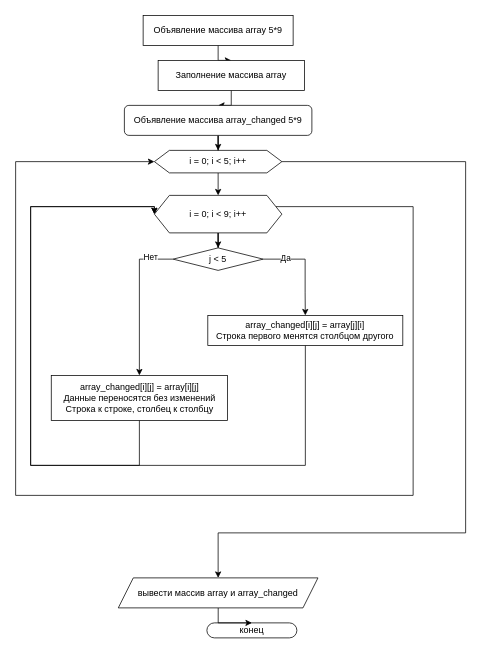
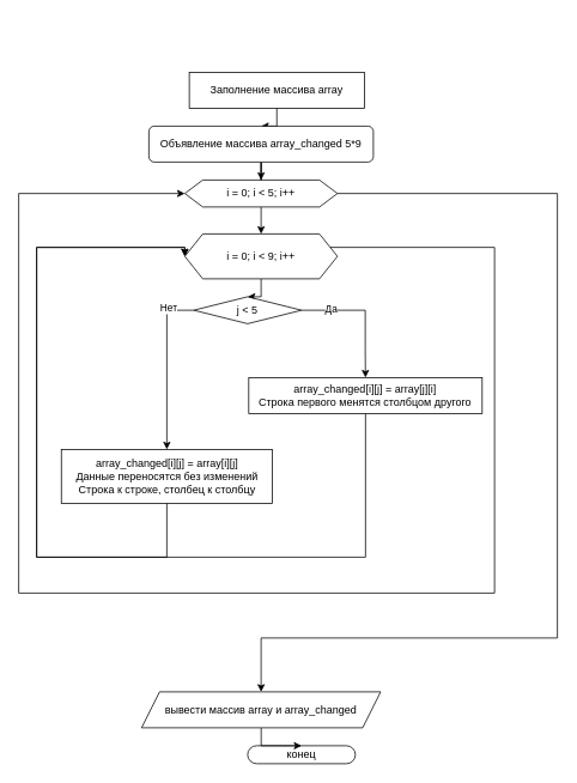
  <mxCell id="0" />
  <mxCell id="1" parent="0" />
  <mxCell id="2" value="конец" style="rounded=1;whiteSpace=wrap;html=1;arcSize=50;" parent="1" vertex="1"><mxGeometry x="275" y="830" width="120" height="20" as="geometry" /></mxCell>
- <mxCell id="3" style="edgeStyle=orthogonalEdgeStyle;rounded=0;orthogonalLoop=1;jettySize=auto;html=1;entryX=0.5;entryY=0;entryDx=0;entryDy=0;" edge="1" parent="1" source="4" target="14"><mxGeometry relative="1" as="geometry" /></mxCell>
- <mxCell id="4" value="Объявление массива array 5*9" style="rounded=0;whiteSpace=wrap;html=1;" parent="1" vertex="1"><mxGeometry x="190" y="20" width="200" height="40" as="geometry" /></mxCell>
  <mxCell id="5" style="edgeStyle=orthogonalEdgeStyle;rounded=0;orthogonalLoop=1;jettySize=auto;html=1;exitX=0.5;exitY=1;exitDx=0;exitDy=0;entryX=0.5;entryY=0;entryDx=0;entryDy=0;" edge="1" parent="1" source="7" target="10"><mxGeometry relative="1" as="geometry" /></mxCell>
  <mxCell id="6" style="edgeStyle=orthogonalEdgeStyle;rounded=0;orthogonalLoop=1;jettySize=auto;html=1;" edge="1" parent="1" source="7" target="12"><mxGeometry relative="1" as="geometry"><Array as="points"><mxPoint x="620" y="215" /><mxPoint x="620" y="710" /><mxPoint x="290" y="710" /></Array></mxGeometry></mxCell>
  <mxCell id="7" value="i = 0; i &amp;lt; 5; i++" style="shape=hexagon;perimeter=hexagonPerimeter2;whiteSpace=wrap;html=1;fixedSize=1;" parent="1" vertex="1"><mxGeometry x="205" y="200" width="170" height="30" as="geometry" /></mxCell>
  <mxCell id="8" style="edgeStyle=orthogonalEdgeStyle;rounded=0;orthogonalLoop=1;jettySize=auto;html=1;entryX=0.5;entryY=0;entryDx=0;entryDy=0;" edge="1" parent="1" source="10" target="21"><mxGeometry relative="1" as="geometry" /></mxCell>
  <mxCell id="9" style="edgeStyle=orthogonalEdgeStyle;rounded=0;orthogonalLoop=1;jettySize=auto;html=1;entryX=0;entryY=0.5;entryDx=0;entryDy=0;" edge="1" parent="1" source="10" target="7"><mxGeometry relative="1" as="geometry"><Array as="points"><mxPoint x="550" y="275" /><mxPoint x="550" y="660" /><mxPoint x="20" y="660" /><mxPoint x="20" y="215" /></Array></mxGeometry></mxCell>
  <mxCell id="10" value="i = 0; i &amp;lt; 9; i++" style="shape=hexagon;perimeter=hexagonPerimeter2;whiteSpace=wrap;html=1;fixedSize=1;" parent="1" vertex="1"><mxGeometry x="205" y="260" width="170" height="50" as="geometry" /></mxCell>
  <mxCell id="11" style="edgeStyle=orthogonalEdgeStyle;rounded=0;orthogonalLoop=1;jettySize=auto;html=1;entryX=0.5;entryY=0;entryDx=0;entryDy=0;" parent="1" source="12" target="2" edge="1"><mxGeometry relative="1" as="geometry" /></mxCell>
  <mxCell id="12" value="вывести массив array и array_changed" style="shape=parallelogram;perimeter=parallelogramPerimeter;whiteSpace=wrap;html=1;fixedSize=1;" parent="1" vertex="1"><mxGeometry x="156.88" y="770" width="266.25" height="40" as="geometry" /></mxCell>
  <mxCell id="13" style="edgeStyle=orthogonalEdgeStyle;rounded=0;orthogonalLoop=1;jettySize=auto;html=1;entryX=0.5;entryY=0;entryDx=0;entryDy=0;" edge="1" parent="1" source="14" target="16"><mxGeometry relative="1" as="geometry" /></mxCell>
  <mxCell id="14" value="Заполнение массива array" style="rounded=0;whiteSpace=wrap;html=1;" vertex="1" parent="1"><mxGeometry x="210" y="80" width="195" height="40" as="geometry" /></mxCell>
  <mxCell id="15" style="edgeStyle=orthogonalEdgeStyle;rounded=0;orthogonalLoop=1;jettySize=auto;html=1;entryX=0.5;entryY=0;entryDx=0;entryDy=0;" edge="1" parent="1" source="16" target="7"><mxGeometry relative="1" as="geometry" /></mxCell>
  <mxCell id="16" value="Объявление массива array_changed 5*9" style="whiteSpace=wrap;html=1;rounded=1;" vertex="1" parent="1"><mxGeometry x="165" y="140" width="250" height="40" as="geometry" /></mxCell>
  <mxCell id="17" style="edgeStyle=orthogonalEdgeStyle;rounded=0;orthogonalLoop=1;jettySize=auto;html=1;entryX=0.5;entryY=0;entryDx=0;entryDy=0;" edge="1" parent="1" source="21" target="23"><mxGeometry relative="1" as="geometry"><Array as="points"><mxPoint x="406" y="345" /><mxPoint x="406" y="390" /></Array></mxGeometry></mxCell>
  <mxCell id="18" value="Да" style="edgeLabel;html=1;align=center;verticalAlign=middle;resizable=0;points=[];" vertex="1" connectable="0" parent="17"><mxGeometry x="-0.562" y="2" relative="1" as="geometry"><mxPoint as="offset" /></mxGeometry></mxCell>
  <mxCell id="19" style="edgeStyle=orthogonalEdgeStyle;rounded=0;orthogonalLoop=1;jettySize=auto;html=1;entryX=0.5;entryY=0;entryDx=0;entryDy=0;" edge="1" parent="1" source="21" target="25"><mxGeometry relative="1" as="geometry"><Array as="points"><mxPoint x="185" y="345" /></Array></mxGeometry></mxCell>
  <mxCell id="20" value="Нет" style="edgeLabel;html=1;align=center;verticalAlign=middle;resizable=0;points=[];" vertex="1" connectable="0" parent="19"><mxGeometry x="-0.687" y="-3" relative="1" as="geometry"><mxPoint as="offset" /></mxGeometry></mxCell>
- <mxCell id="21" value="j &amp;lt; 5" style="rhombus;whiteSpace=wrap;html=1;" vertex="1" parent="1"><mxGeometry x="230" y="330" width="120" height="30" as="geometry" /></mxCell>
+ <mxCell id="21" value="j &amp;lt; 5" style="rhombus;whiteSpace=wrap;html=1;" vertex="1" parent="1"><mxGeometry x="215" y="330" width="120" height="30" as="geometry" /></mxCell>
  <mxCell id="22" style="edgeStyle=orthogonalEdgeStyle;rounded=0;orthogonalLoop=1;jettySize=auto;html=1;entryX=0;entryY=0.5;entryDx=0;entryDy=0;" edge="1" parent="1" source="23" target="10"><mxGeometry relative="1" as="geometry"><mxPoint x="350" y="620" as="targetPoint" /><Array as="points"><mxPoint x="406" y="620" /><mxPoint x="40" y="620" /><mxPoint x="40" y="275" /></Array></mxGeometry></mxCell>
  <mxCell id="23" value="array_changed[i][j] = array[j][i]&lt;div&gt;Строка первого менятся столбцом другого&lt;/div&gt;" style="rounded=0;whiteSpace=wrap;html=1;" vertex="1" parent="1"><mxGeometry x="276.25" y="420" width="260" height="40" as="geometry" /></mxCell>
  <mxCell id="24" style="edgeStyle=orthogonalEdgeStyle;rounded=0;orthogonalLoop=1;jettySize=auto;html=1;entryX=0;entryY=0.5;entryDx=0;entryDy=0;" edge="1" parent="1" source="25" target="10"><mxGeometry relative="1" as="geometry"><Array as="points"><mxPoint x="185" y="620" /><mxPoint x="40" y="620" /><mxPoint x="40" y="275" /></Array></mxGeometry></mxCell>
  <mxCell id="25" value="array_changed[i][j] = array[i][j]&lt;div&gt;Данные переносятся без изменений&lt;br&gt;Строка к строке, столбец к столбцу&lt;/div&gt;" style="rounded=0;whiteSpace=wrap;html=1;" vertex="1" parent="1"><mxGeometry x="67.5" y="500" width="235" height="60" as="geometry" /></mxCell>
  <mxCell id="26" style="edgeStyle=orthogonalEdgeStyle;rounded=0;orthogonalLoop=1;jettySize=auto;html=1;exitX=0.5;exitY=1;exitDx=0;exitDy=0;" edge="1" parent="1" source="2" target="2"><mxGeometry relative="1" as="geometry" /></mxCell>
